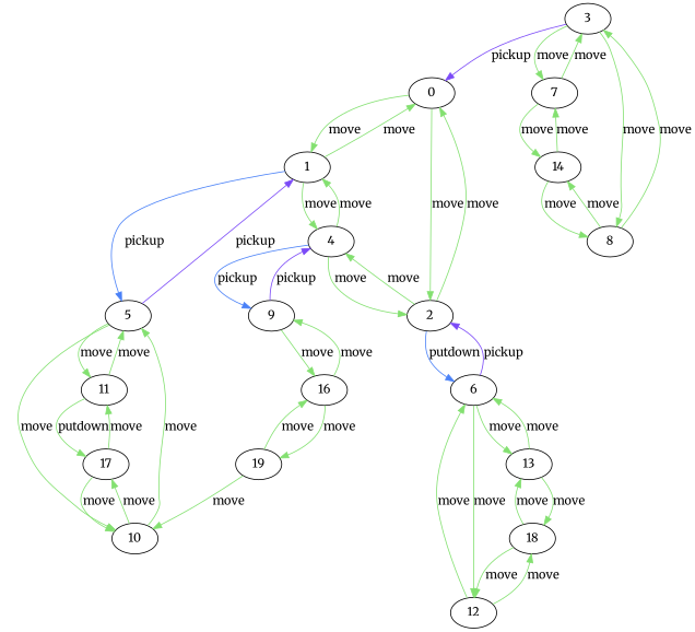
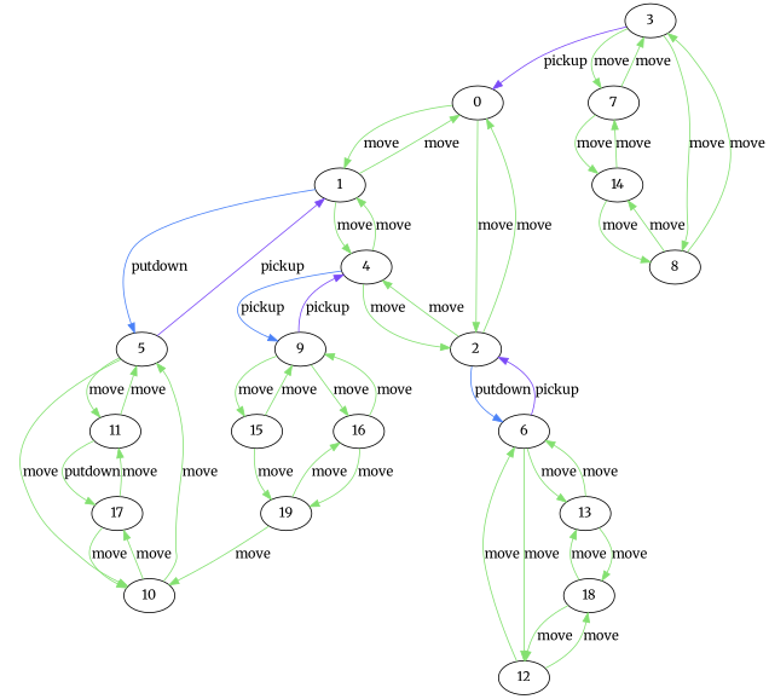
  strict digraph {
    fontname=Merriweather
    node [fontname=Merriweather]
    edge [color="#83e070" fontname=Merriweather]
    0
    1
    2
    4
    5
    6
    3
    7
    8
    9
    10
    11
    12
    13
    14
+   15
    16
    17
    18
    19
    0 -> 1 [label=move]
    0 -> 2 [label=move]
    1 -> 0 [label=move]
    1 -> 4 [label=move]
-   1 -> 5 [color="#4a81f7" label=pickup]
+   1 -> 5 [color="#4a81f7" label=putdown]
    2 -> 0 [label=move]
    2 -> 4 [label=move]
    2 -> 6 [color="#4a81f7" label=putdown]
    4 -> 1 [label=move]
    4 -> 2 [label=move]
    4 -> 9 [color="#4a81f7" label=pickup]
    5 -> 1 [color="#7b4af7" label=pickup]
    5 -> 10 [label=move]
    5 -> 11 [label=move]
    6 -> 2 [color="#7b4af7" label=pickup]
    6 -> 12 [label=move]
    6 -> 13 [label=move]
    3 -> 0 [color="#7b4af7" label=pickup]
    3 -> 7 [label=move]
    3 -> 8 [label=move]
    7 -> 3 [label=move]
    7 -> 14 [label=move]
    8 -> 3 [label=move]
    8 -> 14 [label=move]
    9 -> 4 [color="#7b4af7" label=pickup]
+   9 -> 15 [label=move]
    9 -> 16 [label=move]
    10 -> 5 [label=move]
    10 -> 17 [label=move]
    11 -> 5 [label=move]
    11 -> 17 [label=putdown]
    12 -> 6 [label=move]
    12 -> 18 [label=move]
    13 -> 6 [label=move]
    13 -> 18 [label=move]
    14 -> 7 [label=move]
    14 -> 8 [label=move]
+   15 -> 9 [label=move]
+   15 -> 19 [label=move]
    16 -> 9 [label=move]
    16 -> 19 [label=move]
    17 -> 10 [label=move]
    17 -> 11 [label=move]
    18 -> 12 [label=move]
    18 -> 13 [label=move]
    19 -> 10 [label=move]
    19 -> 16 [label=move]
  }
